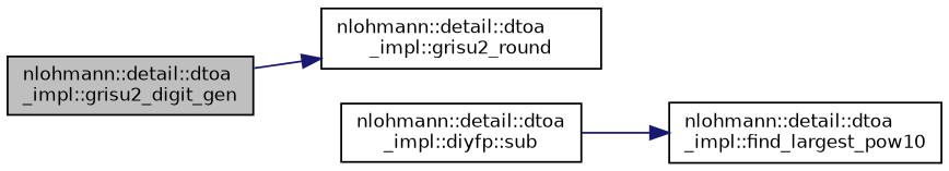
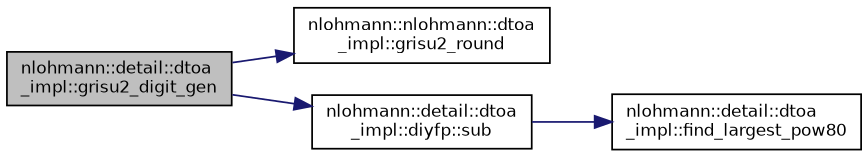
  digraph {
    rankdir=LR
    node [color=black fillcolor=white fontname=Helvetica fontsize=10 shape=record style=filled]
    edge [color=midnightblue fontname=Helvetica fontsize=10 labelfontname=Helvetica labelfontsize=10 style=solid]
    n1 [fillcolor=grey75 fontcolor=black height=0.2 label="nlohmann::detail::dtoa\l_impl::grisu2_digit_gen" width=0.4]
-   n2 [height=0.2 label="nlohmann::detail::dtoa\l_impl::grisu2_round" width=0.4]
+   n2 [height=0.2 label="nlohmann::nlohmann::dtoa\l_impl::grisu2_round" width=0.4]
    n3 [height=0.2 label="nlohmann::detail::dtoa\l_impl::diyfp::sub" width=0.4]
-   n4 [height=0.2 label="nlohmann::detail::dtoa\l_impl::find_largest_pow10" width=0.4]
+   n4 [height=0.2 label="nlohmann::detail::dtoa\l_impl::find_largest_pow80" width=0.4]
    n1 -> n2
+   n1 -> n3
    n3 -> n4
  }
